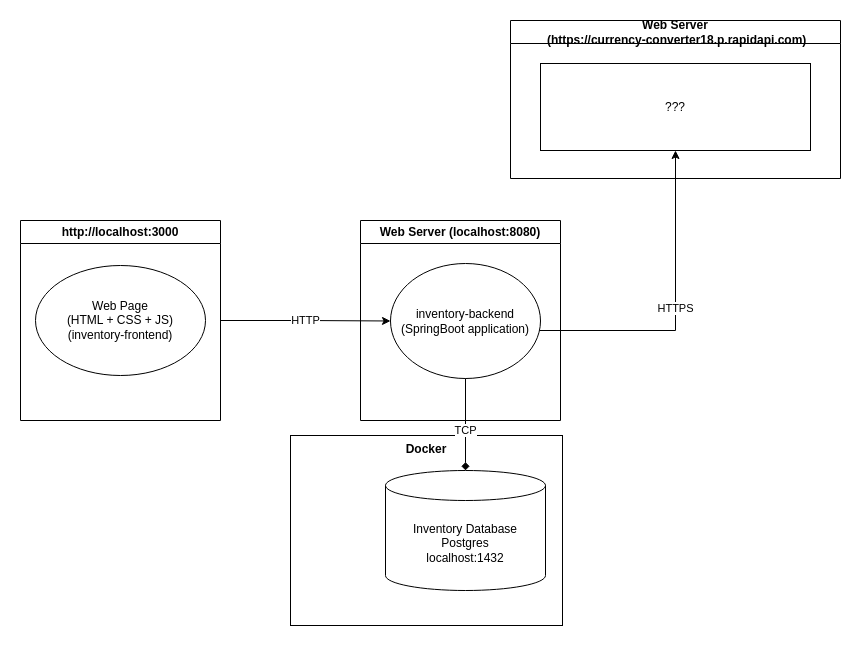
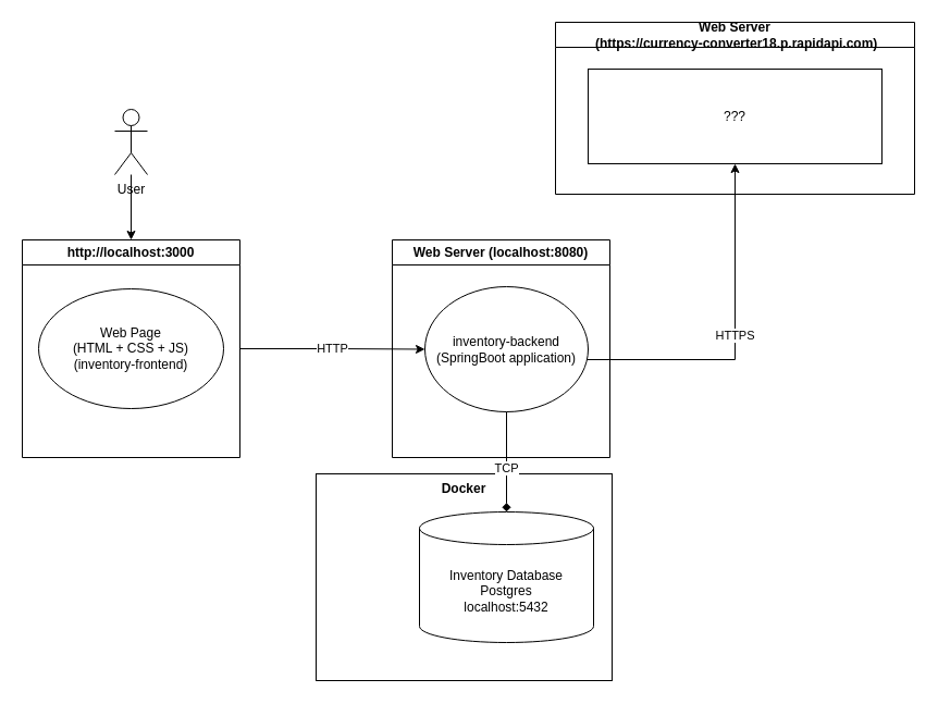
  <mxCell id="0" />
  <mxCell id="1" parent="0" />
  <mxCell id="2" value="Docker" style="rounded=0;whiteSpace=wrap;html=1;verticalAlign=top;fontStyle=1" vertex="1" parent="1"><mxGeometry x="290" y="435" width="272" height="190" as="geometry" /></mxCell>
  <mxCell id="3" value="HTTP" style="edgeStyle=orthogonalEdgeStyle;rounded=0;orthogonalLoop=1;jettySize=auto;html=1;" edge="1" parent="1" source="4" target="9"><mxGeometry relative="1" as="geometry" /></mxCell>
  <mxCell id="4" value="http://localhost:3000" style="swimlane;whiteSpace=wrap;html=1;" vertex="1" parent="1"><mxGeometry x="20" y="220" width="200" height="200" as="geometry" /></mxCell>
  <mxCell id="5" value="Web Page&lt;br&gt;(HTML + CSS + JS)&lt;br&gt;(inventory-frontend)" style="ellipse;whiteSpace=wrap;html=1;" vertex="1" parent="4"><mxGeometry x="15" y="45" width="170" height="110" as="geometry" /></mxCell>
+ <mxCell id="6" style="edgeStyle=orthogonalEdgeStyle;rounded=0;orthogonalLoop=1;jettySize=auto;html=1;entryX=0.5;entryY=0;entryDx=0;entryDy=0;" edge="1" parent="1" source="7" target="4"><mxGeometry relative="1" as="geometry" /></mxCell>
+ <mxCell id="7" value="User" style="shape=umlActor;verticalLabelPosition=bottom;verticalAlign=top;html=1;outlineConnect=0;" vertex="1" parent="1"><mxGeometry x="105" y="100" width="30" height="60" as="geometry" /></mxCell>
  <mxCell id="8" value="Web Server (localhost:8080)" style="swimlane;whiteSpace=wrap;html=1;" vertex="1" parent="1"><mxGeometry x="360" y="220" width="200" height="200" as="geometry" /></mxCell>
  <mxCell id="9" value="inventory-backend&lt;br&gt;(SpringBoot application)" style="ellipse;whiteSpace=wrap;html=1;" vertex="1" parent="8"><mxGeometry x="30" y="43" width="150" height="115" as="geometry" /></mxCell>
- <mxCell id="10" value="Inventory Database&lt;br&gt;Postgres&lt;br&gt;localhost:1432" style="shape=cylinder3;whiteSpace=wrap;html=1;boundedLbl=1;backgroundOutline=1;size=15;" vertex="1" parent="1"><mxGeometry x="385" y="470" width="160" height="120" as="geometry" /></mxCell>
+ <mxCell id="10" value="Inventory Database&lt;br&gt;Postgres&lt;br&gt;localhost:5432" style="shape=cylinder3;whiteSpace=wrap;html=1;boundedLbl=1;backgroundOutline=1;size=15;" vertex="1" parent="1"><mxGeometry x="385" y="470" width="160" height="120" as="geometry" /></mxCell>
  <mxCell id="11" value="TCP" style="edgeStyle=orthogonalEdgeStyle;rounded=0;orthogonalLoop=1;jettySize=auto;html=1;endArrow=diamond;" edge="1" parent="1" source="9" target="10"><mxGeometry x="0.13" relative="1" as="geometry"><Array as="points"><mxPoint x="465" y="430" /><mxPoint x="465" y="430" /></Array><mxPoint as="offset" /></mxGeometry></mxCell>
  <mxCell id="12" value="Web Server&lt;br&gt;&amp;nbsp;(https://currency-converter18.p.rapidapi.com&lt;span style=&quot;background-color: initial;&quot;&gt;)&lt;/span&gt;" style="swimlane;whiteSpace=wrap;html=1;" vertex="1" parent="1"><mxGeometry x="510" y="20" width="330" height="158" as="geometry" /></mxCell>
  <mxCell id="13" value="???" style="rounded=0;whiteSpace=wrap;html=1;" vertex="1" parent="12"><mxGeometry x="30" y="43" width="270" height="87" as="geometry" /></mxCell>
  <mxCell id="14" value="HTTPS" style="edgeStyle=orthogonalEdgeStyle;rounded=0;orthogonalLoop=1;jettySize=auto;html=1;entryX=0.5;entryY=1;entryDx=0;entryDy=0;" edge="1" parent="1" source="9" target="13"><mxGeometry relative="1" as="geometry"><Array as="points"><mxPoint x="675" y="330" /></Array></mxGeometry></mxCell>
